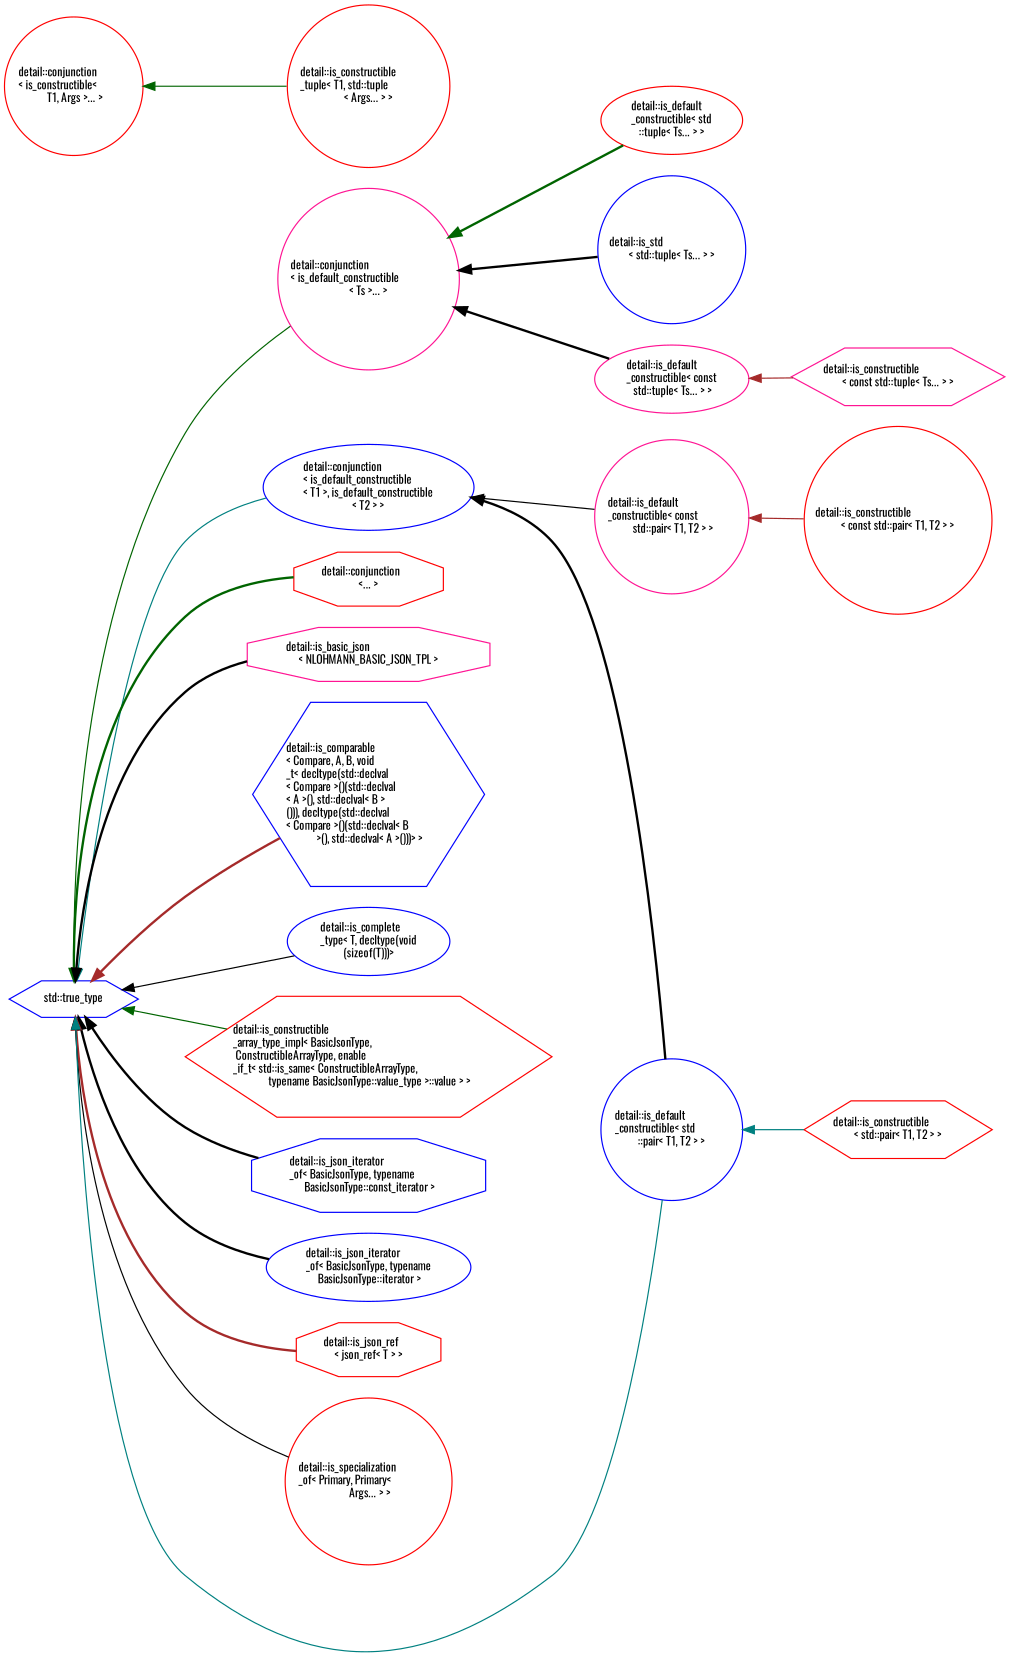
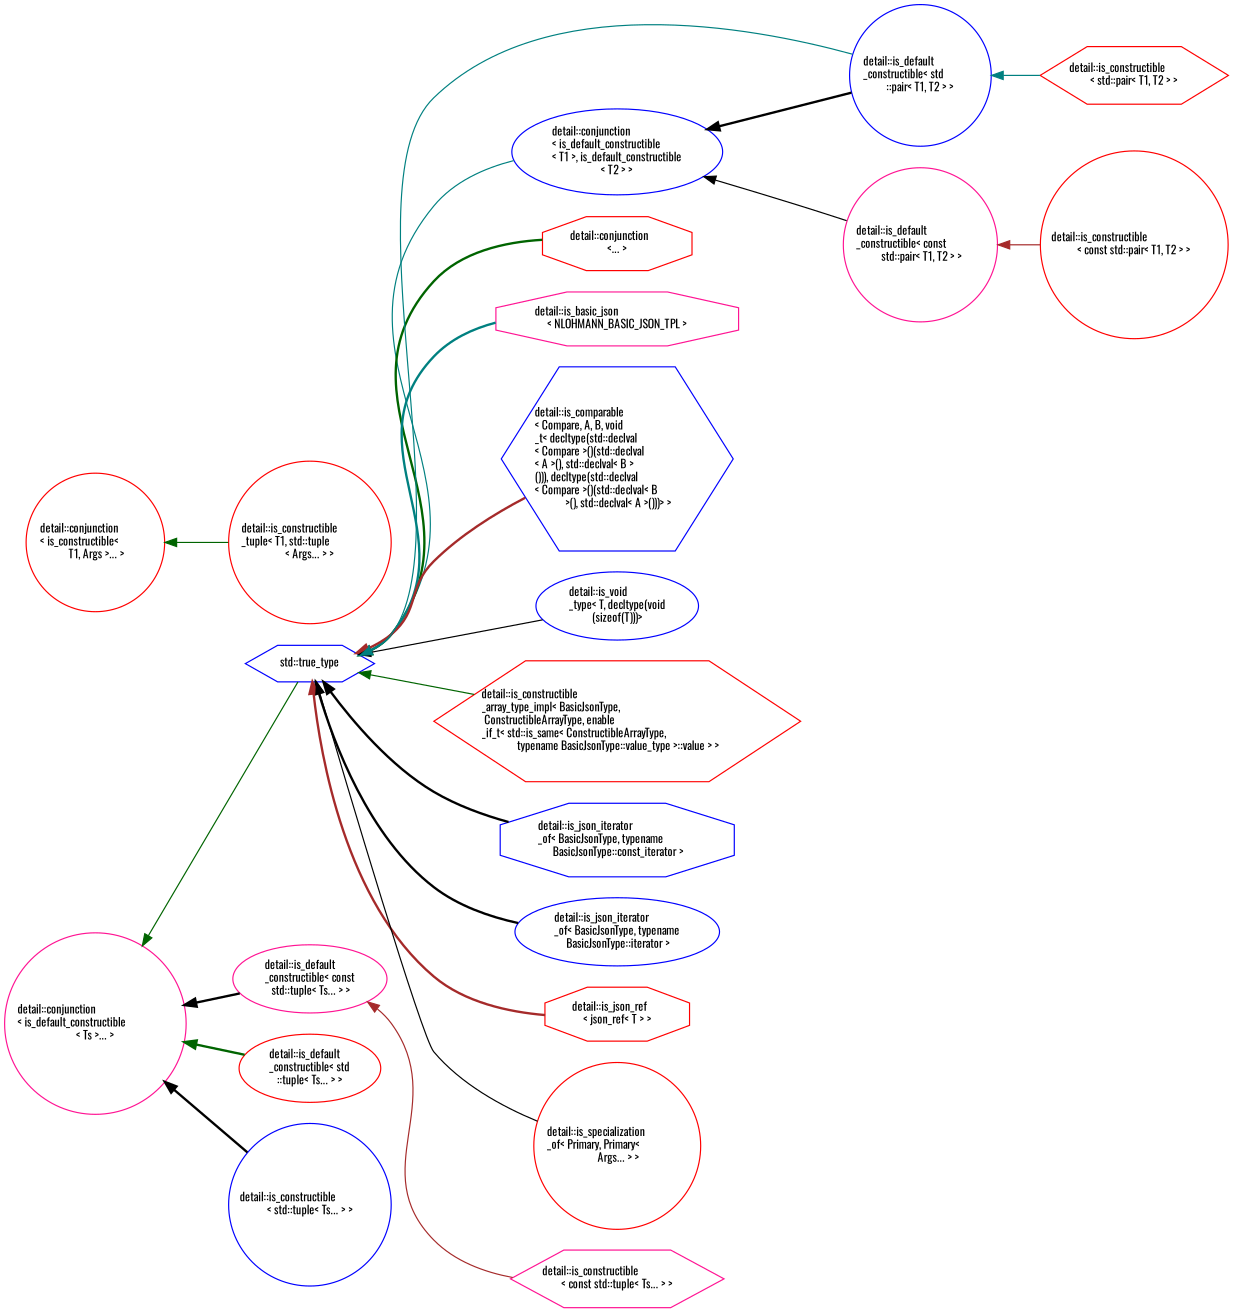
  digraph {
    fontname=Oswald
    rankdir=LR
    node [color=red fillcolor=white fontname=Oswald fontsize=10 shape=circle style=filled]
    edge [color=black dir=back fontname=Oswald fontsize=10 labelfontname=Helvetica labelfontsize=10 style=solid]
    n1 [color=blue height=0.2 label="std::true_type" shape=hexagon width=0.4]
    n2 [color=deeppink height=0.2 label="detail::conjunction\l\< is_default_constructible\l\< Ts \>... \>" width=0.4]
    n3 [color=blue height=0.2 label="detail::conjunction\l\< is_default_constructible\l\< T1 \>, is_default_constructible\l\< T2 \> \>" shape=ellipse width=0.4]
    n4 [height=0.2 label="detail::conjunction\l\<... \>" shape=octagon width=0.4]
    n5 [color=deeppink height=0.2 label="detail::is_basic_json\l\< NLOHMANN_BASIC_JSON_TPL \>" shape=octagon width=0.4]
    n6 [color=blue height=0.2 label="detail::is_comparable\l\< Compare, A, B, void\l_t\< decltype(std::declval\l\< Compare \>()(std::declval\l\< A \>(), std::declval\< B \>\l())), decltype(std::declval\l\< Compare \>()(std::declval\< B\l \>(), std::declval\< A \>()))\> \>" shape=hexagon width=0.4]
-   n7 [color=blue height=0.2 label="detail::is_complete\l_type\< T, decltype(void\l(sizeof(T)))\>" shape=ellipse width=0.4]
+   n7 [color=blue height=0.2 label="detail::is_void\l_type\< T, decltype(void\l(sizeof(T)))\>" shape=ellipse width=0.4]
    n8 [height=0.2 label="detail::is_constructible\l_array_type_impl\< BasicJsonType,\l ConstructibleArrayType, enable\l_if_t\< std::is_same\< ConstructibleArrayType,\l typename BasicJsonType::value_type \>::value \> \>" shape=hexagon width=0.4]
    n9 [color=blue height=0.2 label="detail::is_json_iterator\l_of\< BasicJsonType, typename\l BasicJsonType::const_iterator \>" shape=octagon width=0.4]
    n10 [color=blue height=0.2 label="detail::is_json_iterator\l_of\< BasicJsonType, typename\l BasicJsonType::iterator \>" shape=ellipse width=0.4]
    n11 [height=0.2 label="detail::is_json_ref\l\< json_ref\< T \> \>" shape=octagon width=0.4]
    n12 [height=0.2 label="detail::is_specialization\l_of\< Primary, Primary\<\l Args... \> \>" width=0.4]
    n13 [color=blue height=0.2 label="detail::is_default\l_constructible\< std\l::pair\< T1, T2 \> \>" width=0.4]
    n14 [color=deeppink height=0.2 label="detail::is_default\l_constructible\< const\l std::tuple\< Ts... \> \>" shape=ellipse width=0.4]
    n15 [height=0.2 label="detail::is_default\l_constructible\< std\l::tuple\< Ts... \> \>" shape=ellipse width=0.4]
-   n16 [color=blue height=0.2 label="detail::is_std\l\< std::tuple\< Ts... \> \>" width=0.4]
+   n16 [color=blue height=0.2 label="detail::is_constructible\l\< std::tuple\< Ts... \> \>" width=0.4]
    n17 [color=deeppink height=0.2 label="detail::is_default\l_constructible\< const\l std::pair\< T1, T2 \> \>" width=0.4]
    n18 [height=0.2 label="detail::conjunction\l\< is_constructible\<\l T1, Args \>... \>" width=0.4]
    n19 [height=0.2 label="detail::is_constructible\l_tuple\< T1, std::tuple\l\< Args... \> \>" width=0.4]
    n20 [color=deeppink height=0.2 label="detail::is_constructible\l\< const std::tuple\< Ts... \> \>" shape=hexagon width=0.4]
    n21 [height=0.2 label="detail::is_constructible\l\< const std::pair\< T1, T2 \> \>" width=0.4]
    n22 [height=0.2 label="detail::is_constructible\l\< std::pair\< T1, T2 \> \>" shape=hexagon width=0.4]
-   n1 -> n2 [color=darkgreen]
+   n2 -> n1 [color=darkgreen]
    n1 -> n3 [color=teal]
    n1 -> n4 [color=darkgreen style=bold]
-   n1 -> n5 [style=bold]
+   n1 -> n5 [color=teal style=bold]
    n1 -> n6 [color=brown style=bold]
    n1 -> n7
    n1 -> n8 [color=darkgreen]
    n1 -> n9 [style=bold]
    n1 -> n10 [style=bold]
    n1 -> n11 [color=brown style=bold]
    n1 -> n12
    n1 -> n13 [color=teal]
    n2 -> n14 [style=bold]
    n2 -> n15 [color=darkgreen style=bold]
    n2 -> n16 [style=bold]
    n3 -> n13 [style=bold]
    n3 -> n17
    n13 -> n22 [color=teal]
    n14 -> n20 [color=brown]
    n17 -> n21 [color=brown]
    n18 -> n19 [color=darkgreen]
  }
